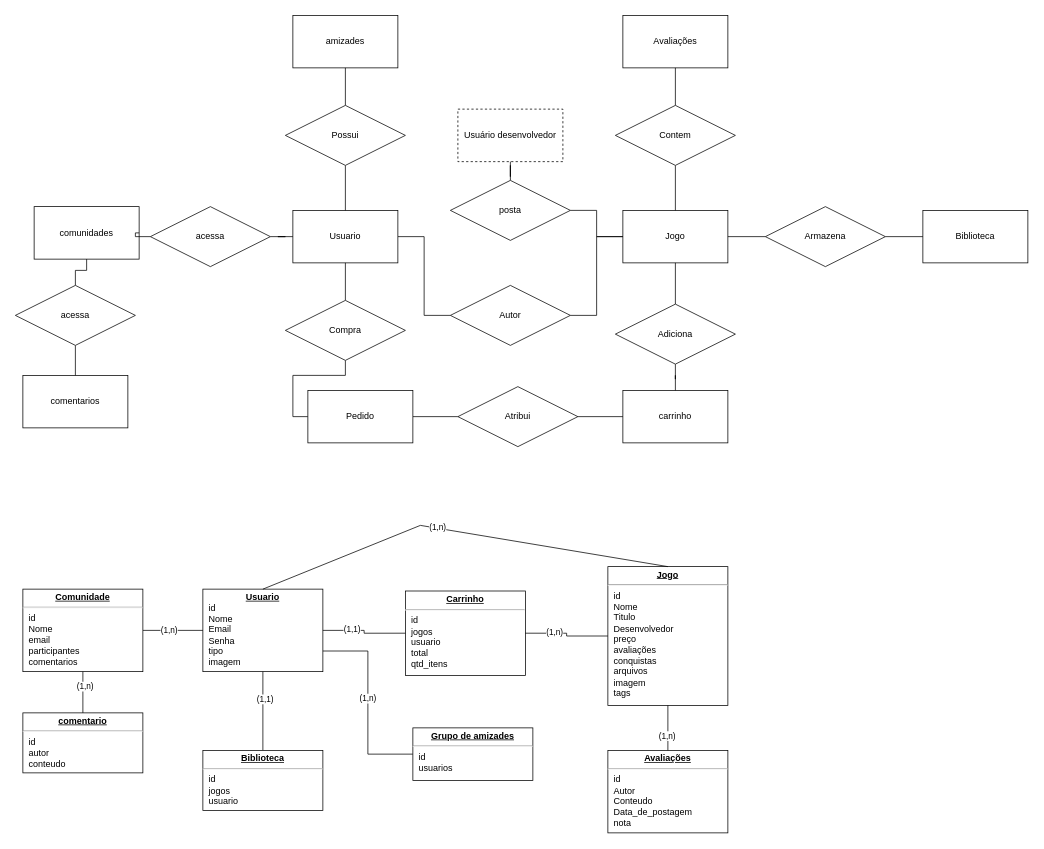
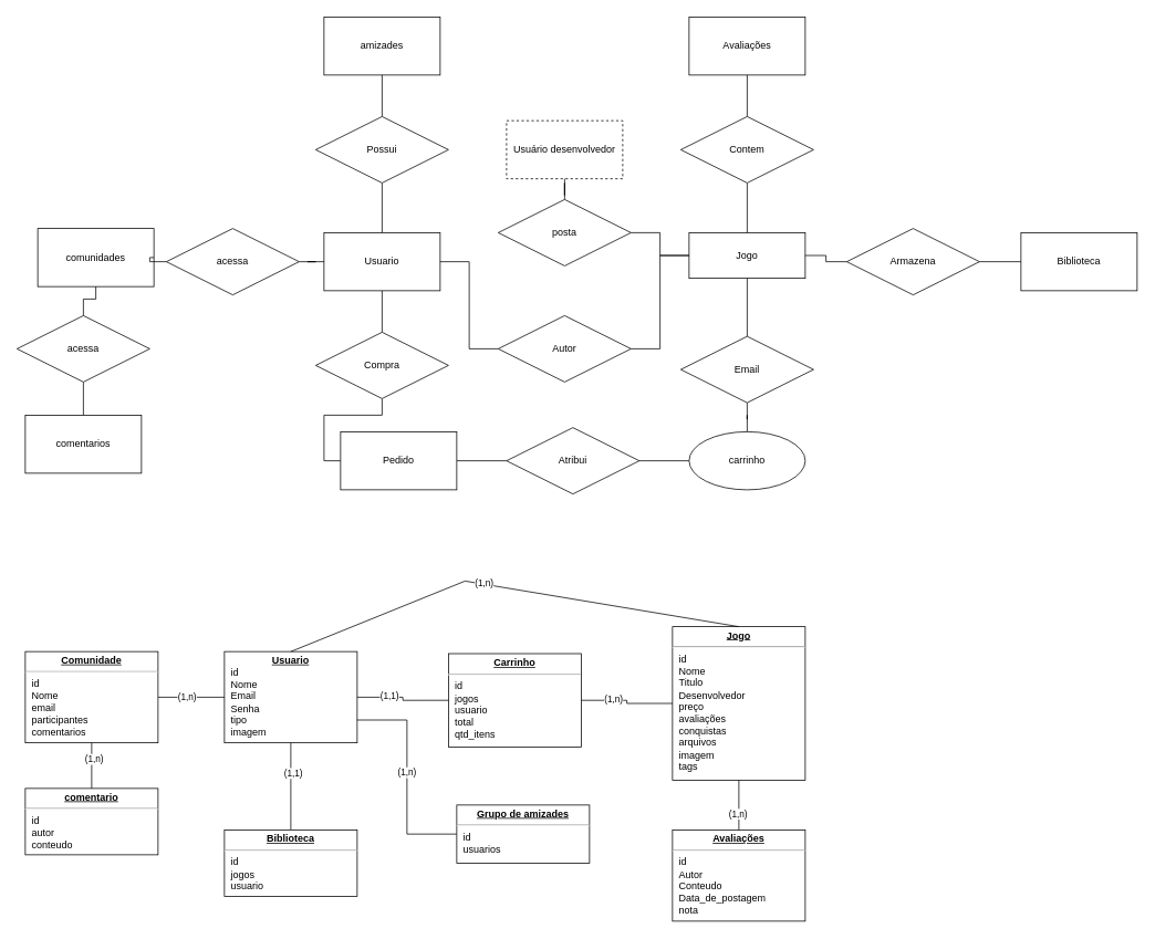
  <mxCell id="0" />
  <mxCell id="1" parent="0" />
  <mxCell id="2" style="edgeStyle=orthogonalEdgeStyle;rounded=0;orthogonalLoop=1;jettySize=auto;html=1;entryX=0;entryY=0.5;entryDx=0;entryDy=0;endArrow=none;endFill=0;" edge="1" parent="1" source="3" target="12"><mxGeometry relative="1" as="geometry" /></mxCell>
  <mxCell id="3" value="Usuario" style="rounded=0;whiteSpace=wrap;html=1;" vertex="1" parent="1"><mxGeometry x="390" y="280" width="140" height="70" as="geometry" /></mxCell>
- <mxCell id="4" value="Jogo" style="rounded=0;whiteSpace=wrap;html=1;" vertex="1" parent="1"><mxGeometry x="830" y="280" width="140" height="70" as="geometry" /></mxCell>
+ <mxCell id="4" value="Jogo" style="rounded=0;whiteSpace=wrap;html=1;" vertex="1" parent="1"><mxGeometry x="830" y="280" width="140" height="55" as="geometry" /></mxCell>
  <mxCell id="5" value="Biblioteca" style="rounded=0;whiteSpace=wrap;html=1;" vertex="1" parent="1"><mxGeometry x="1230" y="280" width="140" height="70" as="geometry" /></mxCell>
- <mxCell id="6" value="carrinho" style="rounded=0;whiteSpace=wrap;html=1;" vertex="1" parent="1"><mxGeometry x="830" y="520" width="140" height="70" as="geometry" /></mxCell>
+ <mxCell id="6" value="carrinho" style="ellipse;whiteSpace=wrap;html=1;" vertex="1" parent="1"><mxGeometry x="830" y="520" width="140" height="70" as="geometry" /></mxCell>
  <mxCell id="7" value="amizades" style="rounded=0;whiteSpace=wrap;html=1;" vertex="1" parent="1"><mxGeometry x="390" y="20" width="140" height="70" as="geometry" /></mxCell>
  <mxCell id="8" value="comunidades" style="rounded=0;whiteSpace=wrap;html=1;" vertex="1" parent="1"><mxGeometry x="45" y="275" width="140" height="70" as="geometry" /></mxCell>
  <mxCell id="9" value="comentarios" style="rounded=0;whiteSpace=wrap;html=1;" vertex="1" parent="1"><mxGeometry x="30" y="500" width="140" height="70" as="geometry" /></mxCell>
  <mxCell id="10" value="Avaliações" style="rounded=0;whiteSpace=wrap;html=1;" vertex="1" parent="1"><mxGeometry x="830" y="20" width="140" height="70" as="geometry" /></mxCell>
  <mxCell id="11" style="edgeStyle=orthogonalEdgeStyle;rounded=0;orthogonalLoop=1;jettySize=auto;html=1;entryX=0;entryY=0.5;entryDx=0;entryDy=0;endArrow=none;endFill=0;" edge="1" parent="1" source="12" target="4"><mxGeometry relative="1" as="geometry" /></mxCell>
  <mxCell id="12" value="Autor" style="rhombus;whiteSpace=wrap;html=1;" vertex="1" parent="1"><mxGeometry x="600" y="380" width="160" height="80" as="geometry" /></mxCell>
  <mxCell id="13" value="Usuário desenvolvedor" style="rounded=0;whiteSpace=wrap;html=1;dashed=1;" vertex="1" parent="1"><mxGeometry x="610" y="145" width="140" height="70" as="geometry" /></mxCell>
  <mxCell id="14" style="edgeStyle=orthogonalEdgeStyle;rounded=0;orthogonalLoop=1;jettySize=auto;html=1;entryX=0.5;entryY=1;entryDx=0;entryDy=0;endArrow=none;endFill=0;" edge="1" parent="1" source="16" target="4"><mxGeometry relative="1" as="geometry" /></mxCell>
  <mxCell id="15" style="edgeStyle=orthogonalEdgeStyle;rounded=0;orthogonalLoop=1;jettySize=auto;html=1;endArrow=none;endFill=0;" edge="1" parent="1" source="16" target="6"><mxGeometry relative="1" as="geometry" /></mxCell>
- <mxCell id="16" value="Adiciona" style="rhombus;whiteSpace=wrap;html=1;" vertex="1" parent="1"><mxGeometry x="820" y="405" width="160" height="80" as="geometry" /></mxCell>
+ <mxCell id="16" value="Email" style="rhombus;whiteSpace=wrap;html=1;" vertex="1" parent="1"><mxGeometry x="820" y="405" width="160" height="80" as="geometry" /></mxCell>
  <mxCell id="17" style="edgeStyle=orthogonalEdgeStyle;rounded=0;orthogonalLoop=1;jettySize=auto;html=1;entryX=0.5;entryY=1;entryDx=0;entryDy=0;endArrow=none;endFill=0;" edge="1" parent="1" source="19" target="3"><mxGeometry relative="1" as="geometry" /></mxCell>
  <mxCell id="18" style="edgeStyle=orthogonalEdgeStyle;rounded=0;orthogonalLoop=1;jettySize=auto;html=1;entryX=0;entryY=0.5;entryDx=0;entryDy=0;endArrow=none;endFill=0;" edge="1" parent="1" source="19" target="21"><mxGeometry relative="1" as="geometry" /></mxCell>
  <mxCell id="19" value="Compra" style="rhombus;whiteSpace=wrap;html=1;" vertex="1" parent="1"><mxGeometry x="380" y="400" width="160" height="80" as="geometry" /></mxCell>
  <mxCell id="20" style="edgeStyle=orthogonalEdgeStyle;rounded=0;orthogonalLoop=1;jettySize=auto;html=1;entryX=0;entryY=0.5;entryDx=0;entryDy=0;endArrow=none;endFill=0;" edge="1" parent="1" source="21" target="23"><mxGeometry relative="1" as="geometry" /></mxCell>
  <mxCell id="21" value="Pedido" style="rounded=0;whiteSpace=wrap;html=1;" vertex="1" parent="1"><mxGeometry x="410" y="520" width="140" height="70" as="geometry" /></mxCell>
  <mxCell id="22" style="edgeStyle=orthogonalEdgeStyle;rounded=0;orthogonalLoop=1;jettySize=auto;html=1;entryX=0;entryY=0.5;entryDx=0;entryDy=0;endArrow=none;endFill=0;" edge="1" parent="1" source="23" target="6"><mxGeometry relative="1" as="geometry" /></mxCell>
  <mxCell id="23" value="Atribui" style="rhombus;whiteSpace=wrap;html=1;" vertex="1" parent="1"><mxGeometry x="610" y="515" width="160" height="80" as="geometry" /></mxCell>
  <mxCell id="24" style="edgeStyle=orthogonalEdgeStyle;rounded=0;orthogonalLoop=1;jettySize=auto;html=1;entryX=1;entryY=0.5;entryDx=0;entryDy=0;endArrow=none;endFill=0;" edge="1" parent="1" source="26" target="4"><mxGeometry relative="1" as="geometry" /></mxCell>
  <mxCell id="25" style="edgeStyle=orthogonalEdgeStyle;rounded=0;orthogonalLoop=1;jettySize=auto;html=1;entryX=0;entryY=0.5;entryDx=0;entryDy=0;endArrow=none;endFill=0;" edge="1" parent="1" source="26" target="5"><mxGeometry relative="1" as="geometry" /></mxCell>
  <mxCell id="26" value="Armazena" style="rhombus;whiteSpace=wrap;html=1;" vertex="1" parent="1"><mxGeometry x="1020" y="275" width="160" height="80" as="geometry" /></mxCell>
  <mxCell id="27" style="edgeStyle=orthogonalEdgeStyle;rounded=0;orthogonalLoop=1;jettySize=auto;html=1;entryX=0.5;entryY=1;entryDx=0;entryDy=0;endArrow=none;endFill=0;" edge="1" parent="1" source="29" target="10"><mxGeometry relative="1" as="geometry" /></mxCell>
  <mxCell id="28" style="edgeStyle=orthogonalEdgeStyle;rounded=0;orthogonalLoop=1;jettySize=auto;html=1;endArrow=none;endFill=0;" edge="1" parent="1" source="29" target="4"><mxGeometry relative="1" as="geometry" /></mxCell>
  <mxCell id="29" value="Contem" style="rhombus;whiteSpace=wrap;html=1;" vertex="1" parent="1"><mxGeometry x="820" y="140" width="160" height="80" as="geometry" /></mxCell>
  <mxCell id="30" style="edgeStyle=orthogonalEdgeStyle;rounded=0;orthogonalLoop=1;jettySize=auto;html=1;entryX=0.5;entryY=1;entryDx=0;entryDy=0;endArrow=none;endFill=0;" edge="1" parent="1" source="32" target="7"><mxGeometry relative="1" as="geometry" /></mxCell>
  <mxCell id="31" style="edgeStyle=orthogonalEdgeStyle;rounded=0;orthogonalLoop=1;jettySize=auto;html=1;endArrow=none;endFill=0;" edge="1" parent="1" source="32" target="3"><mxGeometry relative="1" as="geometry" /></mxCell>
  <mxCell id="32" value="Possui" style="rhombus;whiteSpace=wrap;html=1;" vertex="1" parent="1"><mxGeometry x="380" y="140" width="160" height="80" as="geometry" /></mxCell>
  <mxCell id="33" style="edgeStyle=orthogonalEdgeStyle;rounded=0;orthogonalLoop=1;jettySize=auto;html=1;entryX=0.5;entryY=1;entryDx=0;entryDy=0;endArrow=none;endFill=0;" edge="1" parent="1" source="35" target="13"><mxGeometry relative="1" as="geometry" /></mxCell>
  <mxCell id="34" style="edgeStyle=orthogonalEdgeStyle;rounded=0;orthogonalLoop=1;jettySize=auto;html=1;entryX=0;entryY=0.5;entryDx=0;entryDy=0;endArrow=none;endFill=0;" edge="1" parent="1" source="35" target="4"><mxGeometry relative="1" as="geometry" /></mxCell>
  <mxCell id="35" value="posta" style="rhombus;whiteSpace=wrap;html=1;" vertex="1" parent="1"><mxGeometry x="600" y="240" width="160" height="80" as="geometry" /></mxCell>
  <mxCell id="36" style="edgeStyle=orthogonalEdgeStyle;rounded=0;orthogonalLoop=1;jettySize=auto;html=1;entryX=1;entryY=0.5;entryDx=0;entryDy=0;endArrow=none;endFill=0;" edge="1" parent="1" source="38" target="8"><mxGeometry relative="1" as="geometry" /></mxCell>
  <mxCell id="37" style="edgeStyle=orthogonalEdgeStyle;rounded=0;orthogonalLoop=1;jettySize=auto;html=1;endArrow=none;endFill=0;" edge="1" parent="1" source="38" target="3"><mxGeometry relative="1" as="geometry" /></mxCell>
  <mxCell id="38" value="acessa" style="rhombus;whiteSpace=wrap;html=1;" vertex="1" parent="1"><mxGeometry x="200" y="275" width="160" height="80" as="geometry" /></mxCell>
  <mxCell id="39" style="edgeStyle=orthogonalEdgeStyle;rounded=0;orthogonalLoop=1;jettySize=auto;html=1;entryX=0.5;entryY=1;entryDx=0;entryDy=0;endArrow=none;endFill=0;" edge="1" parent="1" source="41" target="8"><mxGeometry relative="1" as="geometry" /></mxCell>
  <mxCell id="40" style="edgeStyle=orthogonalEdgeStyle;rounded=0;orthogonalLoop=1;jettySize=auto;html=1;entryX=0.5;entryY=0;entryDx=0;entryDy=0;endArrow=none;endFill=0;" edge="1" parent="1" source="41" target="9"><mxGeometry relative="1" as="geometry" /></mxCell>
  <mxCell id="41" value="acessa" style="rhombus;whiteSpace=wrap;html=1;" vertex="1" parent="1"><mxGeometry x="20" y="380" width="160" height="80" as="geometry" /></mxCell>
  <mxCell id="42" value="&lt;p style=&quot;margin:0px;margin-top:4px;text-align:center;text-decoration:underline;&quot;&gt;&lt;b&gt;Usuario&lt;/b&gt;&lt;/p&gt;&lt;p style=&quot;margin:0px;margin-left:8px;&quot;&gt;id&lt;/p&gt;&lt;p style=&quot;margin:0px;margin-left:8px;&quot;&gt;Nome&lt;/p&gt;&lt;p style=&quot;margin:0px;margin-left:8px;&quot;&gt;Email&lt;/p&gt;&lt;p style=&quot;margin:0px;margin-left:8px;&quot;&gt;Senha&lt;/p&gt;&lt;p style=&quot;margin:0px;margin-left:8px;&quot;&gt;tipo&lt;/p&gt;&lt;p style=&quot;margin:0px;margin-left:8px;&quot;&gt;imagem&lt;/p&gt;" style="verticalAlign=top;align=left;overflow=fill;fontSize=12;fontFamily=Helvetica;html=1;whiteSpace=wrap;" vertex="1" parent="1"><mxGeometry x="270" y="785" width="160" height="110" as="geometry" /></mxCell>
  <mxCell id="43" value="&lt;p style=&quot;margin:0px;margin-top:4px;text-align:center;text-decoration:underline;&quot;&gt;&lt;b&gt;Jogo&lt;/b&gt;&lt;/p&gt;&lt;hr&gt;&lt;p style=&quot;margin:0px;margin-left:8px;&quot;&gt;id&lt;/p&gt;&lt;p style=&quot;margin:0px;margin-left:8px;&quot;&gt;Nome&lt;/p&gt;&lt;p style=&quot;margin:0px;margin-left:8px;&quot;&gt;Titulo&lt;/p&gt;&lt;p style=&quot;margin:0px;margin-left:8px;&quot;&gt;Desenvolvedor&lt;/p&gt;&lt;p style=&quot;margin:0px;margin-left:8px;&quot;&gt;preço&lt;/p&gt;&lt;p style=&quot;margin:0px;margin-left:8px;&quot;&gt;avaliações&lt;/p&gt;&lt;p style=&quot;margin:0px;margin-left:8px;&quot;&gt;conquistas&lt;/p&gt;&lt;p style=&quot;margin:0px;margin-left:8px;&quot;&gt;arquivos&lt;/p&gt;&lt;p style=&quot;margin:0px;margin-left:8px;&quot;&gt;imagem&lt;/p&gt;&lt;p style=&quot;margin:0px;margin-left:8px;&quot;&gt;tags&lt;/p&gt;" style="verticalAlign=top;align=left;overflow=fill;fontSize=12;fontFamily=Helvetica;html=1;whiteSpace=wrap;" vertex="1" parent="1"><mxGeometry x="810" y="755" width="160" height="185" as="geometry" /></mxCell>
  <mxCell id="44" style="edgeStyle=orthogonalEdgeStyle;rounded=0;orthogonalLoop=1;jettySize=auto;html=1;entryX=0.5;entryY=1;entryDx=0;entryDy=0;endArrow=none;endFill=0;" edge="1" parent="1" source="46" target="42"><mxGeometry relative="1" as="geometry" /></mxCell>
  <mxCell id="45" value="(1,1)" style="edgeLabel;html=1;align=center;verticalAlign=middle;resizable=0;points=[];" vertex="1" connectable="0" parent="44"><mxGeometry x="0.319" y="-2" relative="1" as="geometry"><mxPoint as="offset" /></mxGeometry></mxCell>
  <mxCell id="46" value="&lt;p style=&quot;margin:0px;margin-top:4px;text-align:center;text-decoration:underline;&quot;&gt;&lt;b&gt;Biblioteca&lt;/b&gt;&lt;/p&gt;&lt;hr&gt;&lt;p style=&quot;margin:0px;margin-left:8px;&quot;&gt;id&lt;/p&gt;&lt;p style=&quot;margin:0px;margin-left:8px;&quot;&gt;jogos&lt;/p&gt;&lt;p style=&quot;margin:0px;margin-left:8px;&quot;&gt;usuario&lt;/p&gt;" style="verticalAlign=top;align=left;overflow=fill;fontSize=12;fontFamily=Helvetica;html=1;whiteSpace=wrap;" vertex="1" parent="1"><mxGeometry x="270" y="1000" width="160" height="80" as="geometry" /></mxCell>
  <mxCell id="47" value="&lt;p style=&quot;margin:0px;margin-top:4px;text-align:center;text-decoration:underline;&quot;&gt;&lt;b&gt;Carrinho&lt;/b&gt;&lt;/p&gt;&lt;hr&gt;&lt;p style=&quot;margin:0px;margin-left:8px;&quot;&gt;id&lt;/p&gt;&lt;p style=&quot;margin:0px;margin-left:8px;&quot;&gt;jogos&lt;/p&gt;&lt;p style=&quot;margin:0px;margin-left:8px;&quot;&gt;usuario&lt;/p&gt;&lt;p style=&quot;margin:0px;margin-left:8px;&quot;&gt;total&lt;/p&gt;&lt;p style=&quot;margin:0px;margin-left:8px;&quot;&gt;qtd_itens&lt;/p&gt;" style="verticalAlign=top;align=left;overflow=fill;fontSize=12;fontFamily=Helvetica;html=1;whiteSpace=wrap;" vertex="1" parent="1"><mxGeometry x="540" y="787.5" width="160" height="112.5" as="geometry" /></mxCell>
  <mxCell id="48" style="edgeStyle=orthogonalEdgeStyle;rounded=0;orthogonalLoop=1;jettySize=auto;html=1;entryX=1;entryY=0.5;entryDx=0;entryDy=0;endArrow=none;endFill=0;exitX=0;exitY=0.5;exitDx=0;exitDy=0;" edge="1" parent="1" source="47" target="42"><mxGeometry relative="1" as="geometry"><mxPoint x="360" y="1000" as="sourcePoint" /><mxPoint x="360" y="915" as="targetPoint" /></mxGeometry></mxCell>
  <mxCell id="49" value="(1,1)" style="edgeLabel;html=1;align=center;verticalAlign=middle;resizable=0;points=[];" vertex="1" connectable="0" parent="48"><mxGeometry x="0.319" y="-2" relative="1" as="geometry"><mxPoint as="offset" /></mxGeometry></mxCell>
  <mxCell id="50" style="edgeStyle=orthogonalEdgeStyle;rounded=0;orthogonalLoop=1;jettySize=auto;html=1;entryX=1;entryY=0.5;entryDx=0;entryDy=0;endArrow=none;endFill=0;exitX=0;exitY=0.5;exitDx=0;exitDy=0;" edge="1" parent="1" source="43" target="47"><mxGeometry relative="1" as="geometry"><mxPoint x="510" y="850" as="sourcePoint" /><mxPoint x="440" y="850" as="targetPoint" /></mxGeometry></mxCell>
  <mxCell id="51" value="(1,n)" style="edgeLabel;html=1;align=center;verticalAlign=middle;resizable=0;points=[];" vertex="1" connectable="0" parent="50"><mxGeometry x="0.319" y="-2" relative="1" as="geometry"><mxPoint as="offset" /></mxGeometry></mxCell>
  <mxCell id="52" value="&lt;p style=&quot;margin:0px;margin-top:4px;text-align:center;text-decoration:underline;&quot;&gt;&lt;b&gt;Avaliações&lt;/b&gt;&lt;/p&gt;&lt;hr&gt;&lt;p style=&quot;margin:0px;margin-left:8px;&quot;&gt;id&lt;/p&gt;&lt;p style=&quot;margin:0px;margin-left:8px;&quot;&gt;Autor&lt;/p&gt;&lt;p style=&quot;margin:0px;margin-left:8px;&quot;&gt;Conteudo&lt;/p&gt;&lt;p style=&quot;margin:0px;margin-left:8px;&quot;&gt;Data_de_postagem&lt;/p&gt;&lt;p style=&quot;margin:0px;margin-left:8px;&quot;&gt;nota&lt;/p&gt;" style="verticalAlign=top;align=left;overflow=fill;fontSize=12;fontFamily=Helvetica;html=1;whiteSpace=wrap;" vertex="1" parent="1"><mxGeometry x="810" y="1000" width="160" height="110" as="geometry" /></mxCell>
  <mxCell id="53" style="edgeStyle=orthogonalEdgeStyle;rounded=0;orthogonalLoop=1;jettySize=auto;html=1;entryX=0.5;entryY=0;entryDx=0;entryDy=0;endArrow=none;endFill=0;exitX=0.5;exitY=1;exitDx=0;exitDy=0;" edge="1" parent="1" source="43" target="52"><mxGeometry relative="1" as="geometry"><mxPoint x="820" y="845" as="sourcePoint" /><mxPoint x="730" y="845" as="targetPoint" /></mxGeometry></mxCell>
  <mxCell id="54" value="(1,n)" style="edgeLabel;html=1;align=center;verticalAlign=middle;resizable=0;points=[];" vertex="1" connectable="0" parent="53"><mxGeometry x="0.319" y="-2" relative="1" as="geometry"><mxPoint as="offset" /></mxGeometry></mxCell>
  <mxCell id="55" style="edgeStyle=orthogonalEdgeStyle;rounded=0;orthogonalLoop=1;jettySize=auto;html=1;entryX=0;entryY=0.5;entryDx=0;entryDy=0;endArrow=none;endFill=0;" edge="1" parent="1" source="57" target="42"><mxGeometry relative="1" as="geometry" /></mxCell>
  <mxCell id="56" value="(1,n)" style="edgeLabel;html=1;align=center;verticalAlign=middle;resizable=0;points=[];" vertex="1" connectable="0" parent="55"><mxGeometry x="-0.15" y="1" relative="1" as="geometry"><mxPoint as="offset" /></mxGeometry></mxCell>
  <mxCell id="57" value="&lt;p style=&quot;margin:0px;margin-top:4px;text-align:center;text-decoration:underline;&quot;&gt;&lt;b&gt;Comunidade&lt;/b&gt;&lt;/p&gt;&lt;hr&gt;&lt;p style=&quot;margin:0px;margin-left:8px;&quot;&gt;id&lt;/p&gt;&lt;p style=&quot;margin:0px;margin-left:8px;&quot;&gt;Nome&lt;/p&gt;&lt;p style=&quot;margin:0px;margin-left:8px;&quot;&gt;&lt;span style=&quot;background-color: initial;&quot;&gt;email&lt;/span&gt;&lt;/p&gt;&lt;p style=&quot;margin:0px;margin-left:8px;&quot;&gt;&lt;span style=&quot;background-color: initial;&quot;&gt;participantes&lt;/span&gt;&lt;/p&gt;&lt;p style=&quot;margin:0px;margin-left:8px;&quot;&gt;&lt;span style=&quot;background-color: initial;&quot;&gt;comentarios&lt;/span&gt;&lt;/p&gt;" style="verticalAlign=top;align=left;overflow=fill;fontSize=12;fontFamily=Helvetica;html=1;whiteSpace=wrap;" vertex="1" parent="1"><mxGeometry x="30" y="785" width="160" height="110" as="geometry" /></mxCell>
  <mxCell id="58" value="&lt;p style=&quot;margin:0px;margin-top:4px;text-align:center;text-decoration:underline;&quot;&gt;&lt;b&gt;comentario&lt;/b&gt;&lt;/p&gt;&lt;hr&gt;&lt;p style=&quot;margin:0px;margin-left:8px;&quot;&gt;id&lt;/p&gt;&lt;p style=&quot;margin:0px;margin-left:8px;&quot;&gt;autor&lt;/p&gt;&lt;p style=&quot;margin:0px;margin-left:8px;&quot;&gt;conteudo&lt;/p&gt;&lt;p style=&quot;margin:0px;margin-left:8px;&quot;&gt;&lt;br&gt;&lt;/p&gt;" style="verticalAlign=top;align=left;overflow=fill;fontSize=12;fontFamily=Helvetica;html=1;whiteSpace=wrap;" vertex="1" parent="1"><mxGeometry x="30" y="950" width="160" height="80" as="geometry" /></mxCell>
  <mxCell id="59" style="edgeStyle=orthogonalEdgeStyle;rounded=0;orthogonalLoop=1;jettySize=auto;html=1;entryX=0.5;entryY=1;entryDx=0;entryDy=0;endArrow=none;endFill=0;exitX=0.5;exitY=0;exitDx=0;exitDy=0;" edge="1" parent="1" source="58" target="57"><mxGeometry relative="1" as="geometry"><mxPoint x="360" y="1000" as="sourcePoint" /><mxPoint x="360" y="905" as="targetPoint" /></mxGeometry></mxCell>
  <mxCell id="60" value="(1,n)" style="edgeLabel;html=1;align=center;verticalAlign=middle;resizable=0;points=[];" vertex="1" connectable="0" parent="59"><mxGeometry x="0.319" y="-2" relative="1" as="geometry"><mxPoint as="offset" /></mxGeometry></mxCell>
  <mxCell id="61" style="edgeStyle=orthogonalEdgeStyle;rounded=0;orthogonalLoop=1;jettySize=auto;html=1;entryX=1;entryY=0.75;entryDx=0;entryDy=0;endArrow=none;endFill=0;" edge="1" parent="1" source="63" target="42"><mxGeometry relative="1" as="geometry" /></mxCell>
  <mxCell id="62" value="(1,n)" style="edgeLabel;html=1;align=center;verticalAlign=middle;resizable=0;points=[];" vertex="1" connectable="0" parent="61"><mxGeometry x="0.05" y="1" relative="1" as="geometry"><mxPoint as="offset" /></mxGeometry></mxCell>
  <mxCell id="63" value="&lt;p style=&quot;margin:0px;margin-top:4px;text-align:center;text-decoration:underline;&quot;&gt;&lt;b&gt;Grupo de amizades&lt;/b&gt;&lt;/p&gt;&lt;hr&gt;&lt;p style=&quot;margin:0px;margin-left:8px;&quot;&gt;id&lt;/p&gt;&lt;p style=&quot;margin:0px;margin-left:8px;&quot;&gt;usuarios&lt;/p&gt;" style="verticalAlign=top;align=left;overflow=fill;fontSize=12;fontFamily=Helvetica;html=1;whiteSpace=wrap;" vertex="1" parent="1"><mxGeometry x="550" y="970" width="160" height="70" as="geometry" /></mxCell>
  <mxCell id="64" value="" style="endArrow=none;html=1;rounded=0;exitX=0.5;exitY=0;exitDx=0;exitDy=0;entryX=0.5;entryY=0;entryDx=0;entryDy=0;" edge="1" parent="1" source="42" target="43"><mxGeometry width="50" height="50" relative="1" as="geometry"><mxPoint x="410" y="710" as="sourcePoint" /><mxPoint x="460" y="660" as="targetPoint" /><Array as="points"><mxPoint x="560" y="700" /></Array></mxGeometry></mxCell>
  <mxCell id="65" value="(1,n)" style="edgeLabel;html=1;align=center;verticalAlign=middle;resizable=0;points=[];" vertex="1" connectable="0" parent="64"><mxGeometry x="-0.114" y="1" relative="1" as="geometry"><mxPoint as="offset" /></mxGeometry></mxCell>
